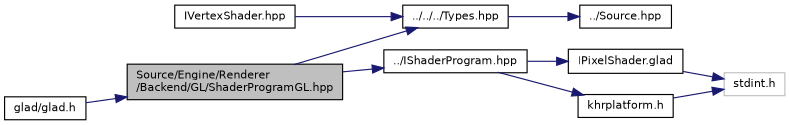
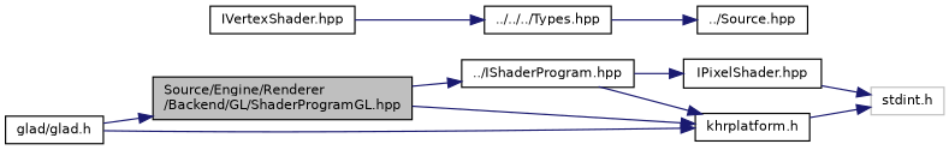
  digraph {
    rankdir=LR
    node [color=black fillcolor=white fontname=Helvetica fontsize=10 shape=record style=filled]
    edge [color=midnightblue fontname=Helvetica fontsize=10 labelfontname=Helvetica labelfontsize=10 style=solid]
    n1 [fillcolor=grey75 fontcolor=black height=0.2 label="Source/Engine/Renderer\l/Backend/GL/ShaderProgramGL.hpp" width=0.4]
    n2 [height=0.2 label="../../../Types.hpp" width=0.4]
    n3 [height=0.2 label="../IShaderProgram.hpp" width=0.4]
    n4 [height=0.2 label="../Source.hpp" width=0.4]
    n5 [height=0.2 label="glad/glad.h" width=0.4]
    n6 [height=0.2 label="khrplatform.h" width=0.4]
-   n7 [height=0.2 label="IPixelShader.glad" width=0.4]
+   n7 [height=0.2 label="IPixelShader.hpp" width=0.4]
    n8 [color=grey75 height=0.2 label="stdint.h" width=0.4]
    n9 [height=0.2 label="IVertexShader.hpp" width=0.4]
-   n1 -> n2
+   n1 -> n6
    n1 -> n3
    n2 -> n4
    n3 -> n6
    n3 -> n7
    n5 -> n1
+   n5 -> n6
    n6 -> n8
    n7 -> n8
    n9 -> n2
  }
